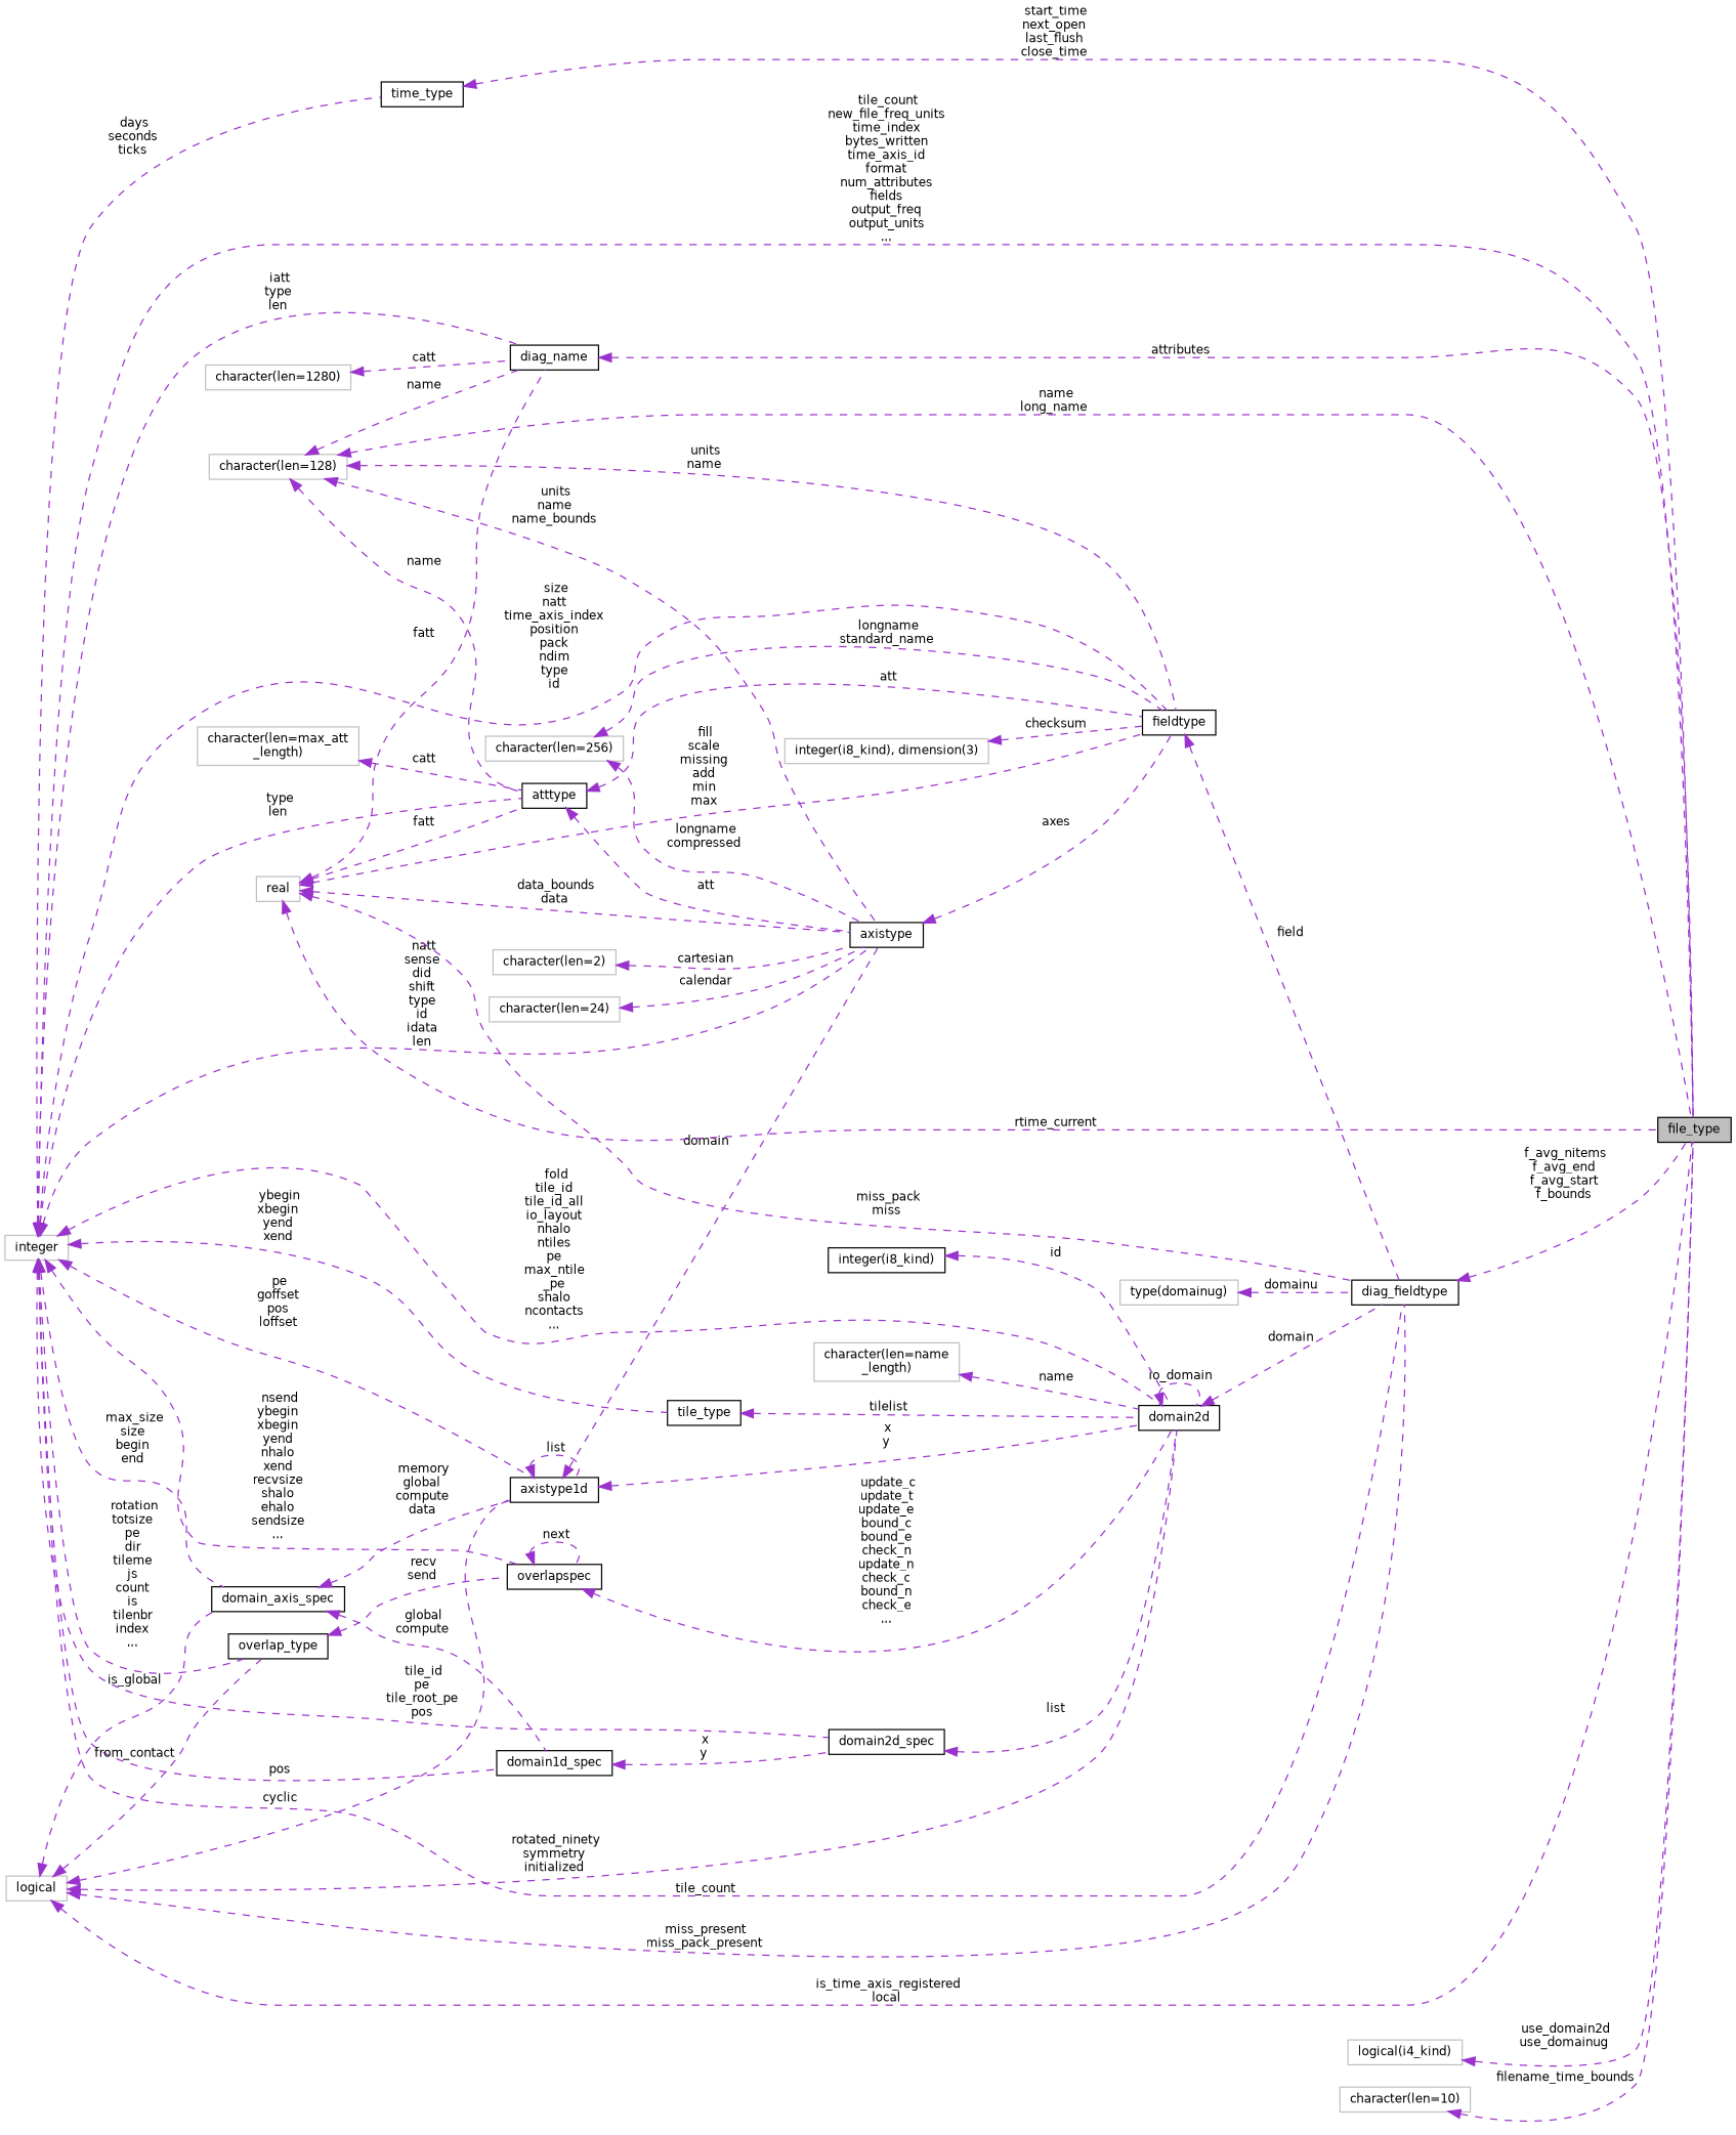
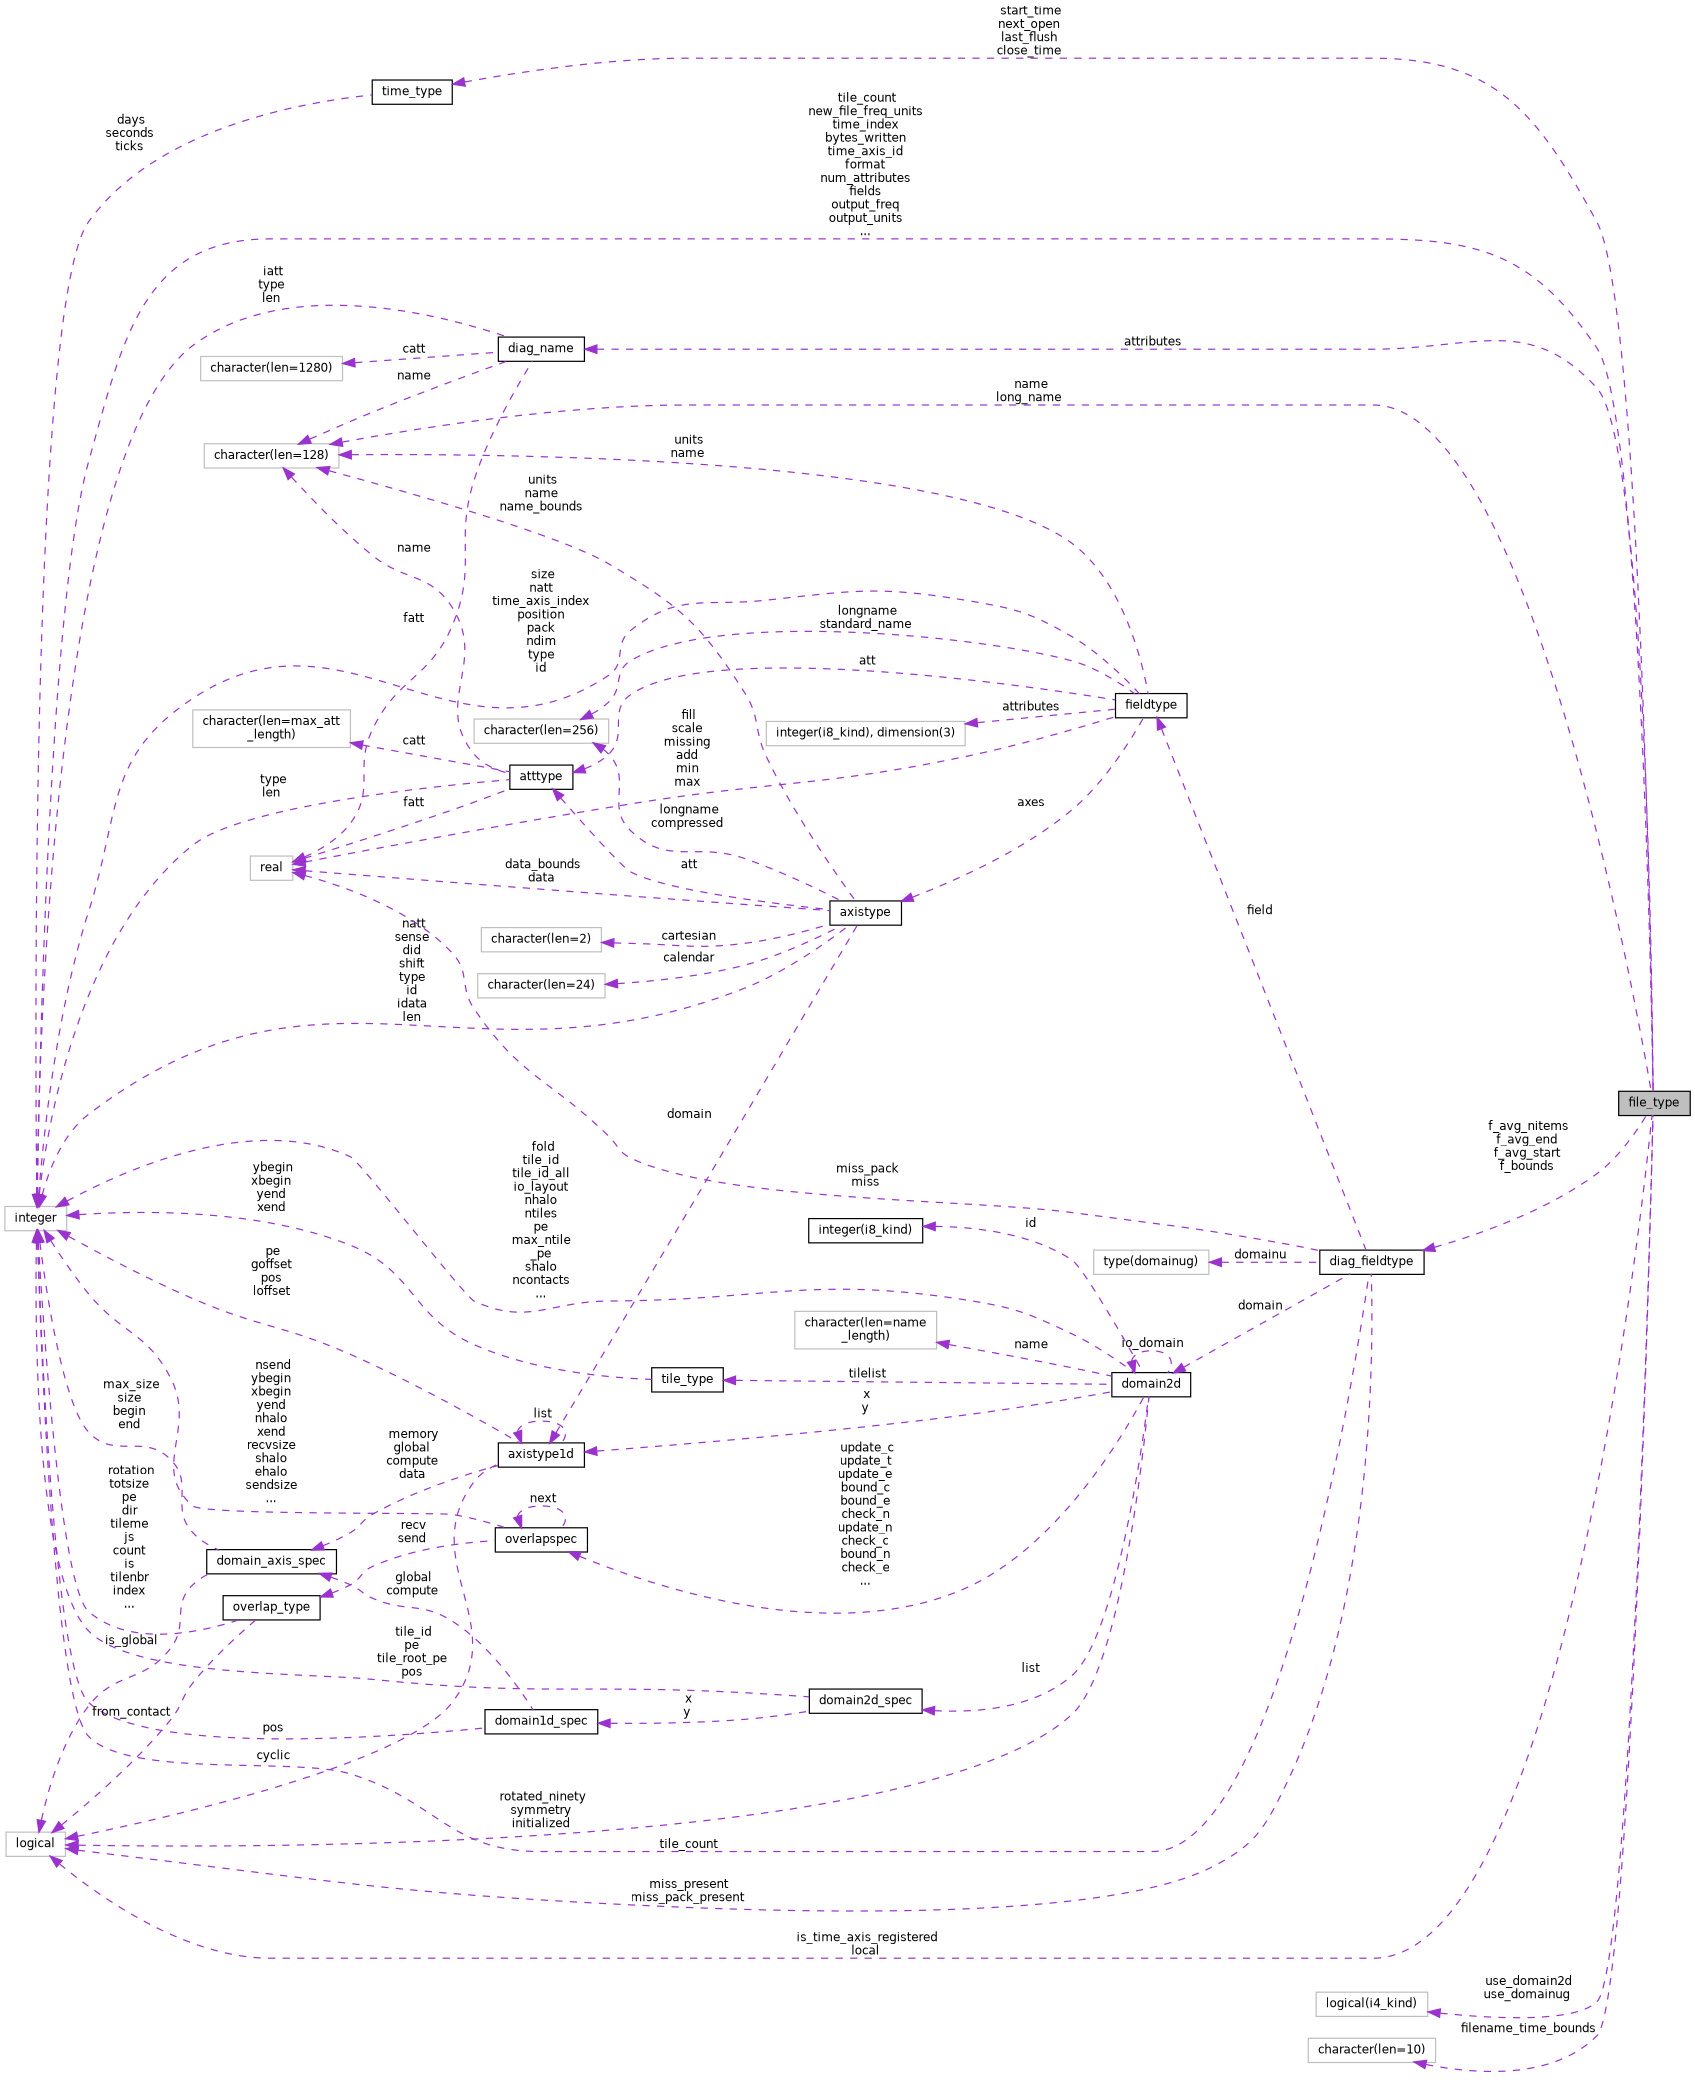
  digraph {
    rankdir=LR
    node [color=black fillcolor=white fontname=Helvetica fontsize=10 shape=record style=filled]
    edge [color=darkorchid3 dir=back fontname=Helvetica fontsize=10 labelfontname=Helvetica labelfontsize=10 style=dashed]
    n1 [fillcolor=grey75 fontcolor=black height=0.2 label=file_type width=0.4]
    n2 [height=0.2 label=time_type width=0.4]
    n3 [color=grey75 height=0.2 label=integer width=0.4]
    n4 [height=0.2 label=diag_name width=0.4]
    n5 [height=0.2 label=diag_fieldtype width=0.4]
    n6 [height=0.2 label=fieldtype width=0.4]
    n7 [height=0.2 label=atttype width=0.4]
    n8 [height=0.2 label=axistype width=0.4]
    n9 [height=0.2 label=axistype1d width=0.4]
    n10 [height=0.2 label=domain_axis_spec width=0.4]
    n11 [height=0.2 label=domain2d width=0.4]
    n12 [height=0.2 label=overlapspec width=0.4]
    n13 [height=0.2 label=overlap_type width=0.4]
    n14 [height=0.2 label=domain2d_spec width=0.4]
    n15 [height=0.2 label=domain1d_spec width=0.4]
    n16 [height=0.2 label=tile_type width=0.4]
    n17 [color=grey75 height=0.2 label=logical width=0.4]
    n18 [color=grey75 height=0.2 label="character(len=1280)" width=0.4]
    n19 [color=grey75 height=0.2 label="character(len=128)" width=0.4]
    n20 [color=grey75 height=0.2 label=real width=0.4]
    n21 [color=grey75 height=0.2 label="logical(i4_kind)" width=0.4]
    n22 [color=grey75 height=0.2 label="character(len=10)" width=0.4]
    n23 [color=grey75 height=0.2 label="integer(i8_kind), dimension(3)" width=0.4]
    n24 [color=grey75 height=0.2 label="character(len=256)" width=0.4]
    n25 [color=grey75 height=0.2 label="character(len=max_att\l_length)" width=0.4]
    n26 [color=grey75 height=0.2 label="character(len=2)" width=0.4]
    n27 [color=grey75 height=0.2 label="character(len=24)" width=0.4]
    n28 [height=0.2 label="integer(i8_kind)" width=0.4]
    n29 [color=grey75 height=0.2 label="character(len=name\l_length)" width=0.4]
    n30 [color=grey75 height=0.2 label="type(domainug)" width=0.4]
    n2 -> n1 [label=" start_time\nnext_open\nlast_flush\nclose_time"]
    n3 -> n1 [label=" tile_count\nnew_file_freq_units\ntime_index\nbytes_written\ntime_axis_id\nformat\nnum_attributes\nfields\noutput_freq\noutput_units\n..."]
    n3 -> n2 [label=" days\nseconds\nticks"]
    n3 -> n4 [label=" iatt\ntype\nlen"]
    n3 -> n5 [label=" tile_count"]
    n3 -> n6 [label=" size\nnatt\ntime_axis_index\nposition\npack\nndim\ntype\nid"]
    n3 -> n7 [label=" type\nlen"]
    n3 -> n8 [label=" natt\nsense\ndid\nshift\ntype\nid\nidata\nlen"]
    n3 -> n9 [label=" pe\ngoffset\npos\nloffset"]
    n3 -> n10 [label=" max_size\nsize\nbegin\nend"]
    n3 -> n11 [label=" fold\ntile_id\ntile_id_all\nio_layout\nnhalo\nntiles\npe\nmax_ntile\l_pe\nshalo\nncontacts\n..."]
    n3 -> n12 [label=" nsend\nybegin\nxbegin\nyend\nnhalo\nxend\nrecvsize\nshalo\nehalo\nsendsize\n..."]
    n3 -> n13 [label=" rotation\ntotsize\npe\ndir\ntileme\njs\ncount\nis\ntilenbr\nindex\n..."]
    n3 -> n14 [label=" tile_id\npe\ntile_root_pe\npos"]
    n3 -> n15 [label=" pos"]
    n3 -> n16 [label=" ybegin\nxbegin\nyend\nxend"]
    n4 -> n1 [label=" attributes"]
    n5 -> n1 [label=" f_avg_nitems\nf_avg_end\nf_avg_start\nf_bounds"]
    n6 -> n5 [label=" field"]
    n7 -> n6 [label=" att"]
    n7 -> n8 [label=" att"]
    n8 -> n6 [label=" axes"]
    n9 -> n8 [label=" domain"]
    n9 -> n9 [label=" list"]
    n9 -> n11 [label=" x\ny"]
    n10 -> n9 [label=" memory\nglobal\ncompute\ndata"]
    n10 -> n15 [label=" global\ncompute"]
    n11 -> n5 [label=" domain"]
    n11 -> n11 [label=" io_domain"]
    n12 -> n11 [label=" update_c\nupdate_t\nupdate_e\nbound_c\nbound_e\ncheck_n\nupdate_n\ncheck_c\nbound_n\ncheck_e\n..."]
    n12 -> n12 [label=" next"]
    n13 -> n12 [label=" recv\nsend"]
    n14 -> n11 [label=" list"]
    n15 -> n14 [label=" x\ny"]
    n16 -> n11 [label=" tilelist"]
    n17 -> n1 [label=" is_time_axis_registered\nlocal"]
    n17 -> n5 [label=" miss_present\nmiss_pack_present"]
    n17 -> n9 [label=" cyclic"]
    n17 -> n10 [label=" is_global"]
    n17 -> n11 [label=" rotated_ninety\nsymmetry\ninitialized"]
    n17 -> n13 [label=" from_contact"]
    n18 -> n4 [label=" catt"]
    n19 -> n1 [label=" name\nlong_name"]
    n19 -> n4 [label=" name"]
    n19 -> n6 [label=" units\nname"]
    n19 -> n7 [label=" name"]
    n19 -> n8 [label=" units\nname\nname_bounds"]
-   n20 -> n1 [label=" rtime_current"]
    n20 -> n4 [label=" fatt"]
    n20 -> n5 [label=" miss_pack\nmiss"]
    n20 -> n6 [label=" fill\nscale\nmissing\nadd\nmin\nmax"]
    n20 -> n7 [label=" fatt"]
    n20 -> n8 [label=" data_bounds\ndata"]
    n21 -> n1 [label=" use_domain2d\nuse_domainug"]
    n22 -> n1 [label=" filename_time_bounds"]
-   n23 -> n6 [label=" checksum"]
+   n23 -> n6 [label=" attributes"]
    n24 -> n6 [label=" longname\nstandard_name"]
    n24 -> n8 [label=" longname\ncompressed"]
    n25 -> n7 [label=" catt"]
    n26 -> n8 [label=" cartesian"]
    n27 -> n8 [label=" calendar"]
    n28 -> n11 [label=" id"]
    n29 -> n11 [label=" name"]
    n30 -> n5 [label=" domainu"]
  }
